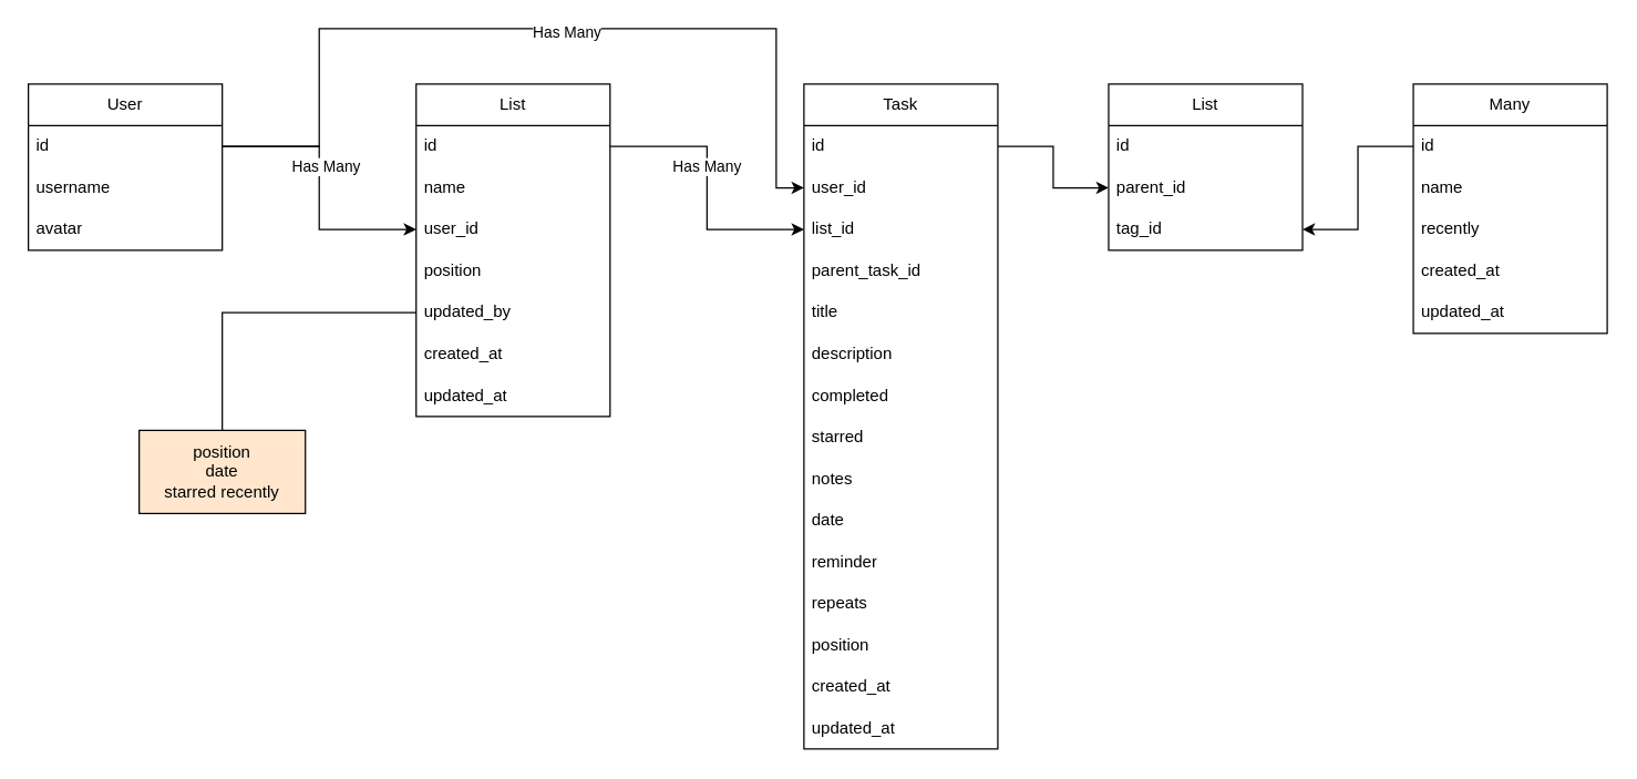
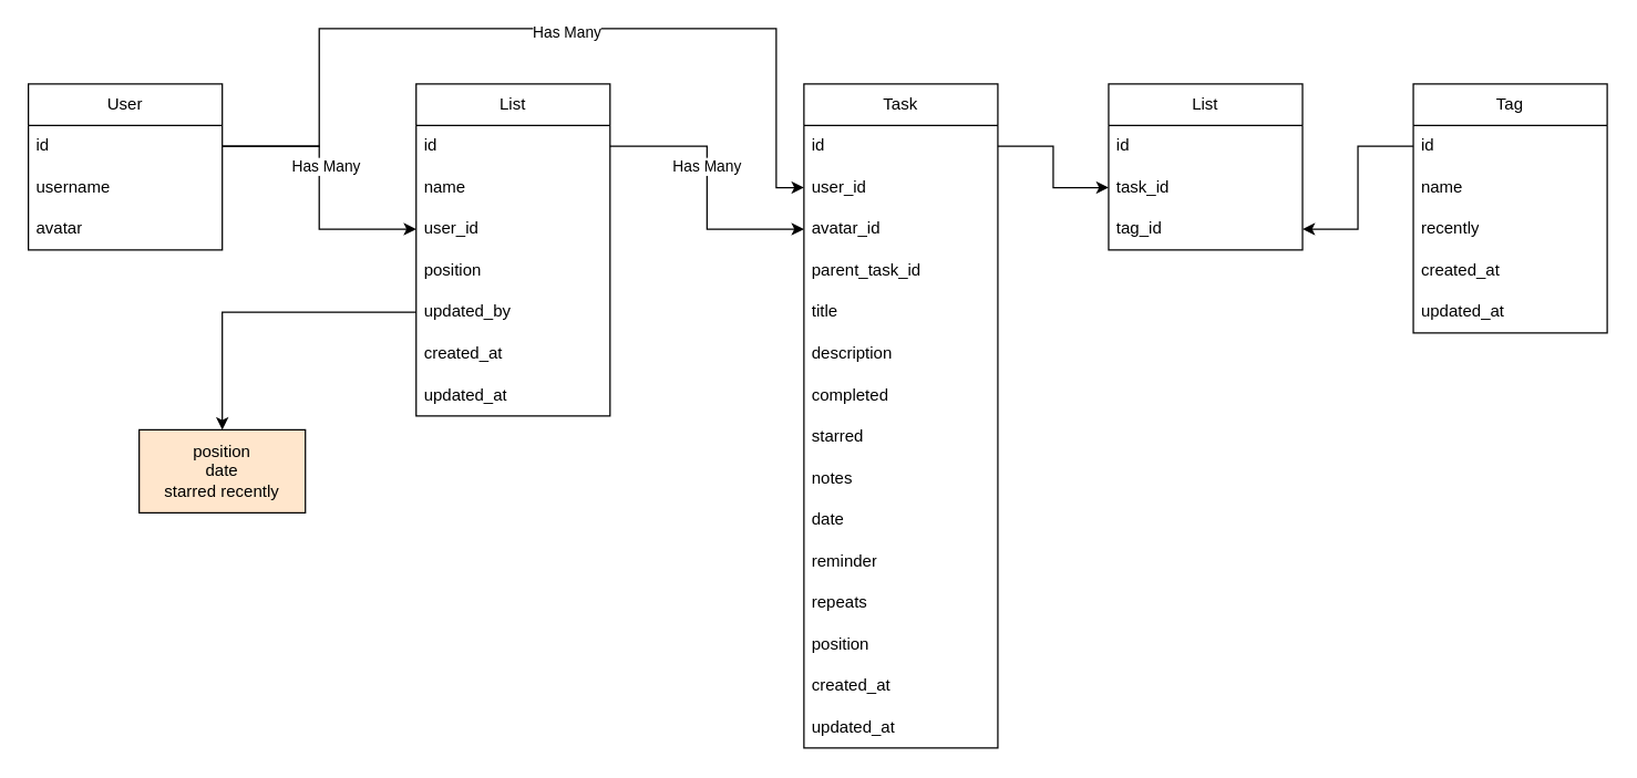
  <mxCell id="0" />
  <mxCell id="1" parent="0" />
  <mxCell id="2" value="User" style="swimlane;fontStyle=0;childLayout=stackLayout;horizontal=1;startSize=30;horizontalStack=0;resizeParent=1;resizeParentMax=0;resizeLast=0;collapsible=1;marginBottom=0;whiteSpace=wrap;html=1;" vertex="1" parent="1"><mxGeometry x="20" y="60" width="140" height="120" as="geometry" /></mxCell>
  <mxCell id="3" value="id" style="text;strokeColor=none;fillColor=none;align=left;verticalAlign=middle;spacingLeft=4;spacingRight=4;overflow=hidden;points=[[0,0.5],[1,0.5]];portConstraint=eastwest;rotatable=0;whiteSpace=wrap;html=1;" vertex="1" parent="2"><mxGeometry y="30" width="140" height="30" as="geometry" /></mxCell>
  <mxCell id="4" value="username" style="text;strokeColor=none;fillColor=none;align=left;verticalAlign=middle;spacingLeft=4;spacingRight=4;overflow=hidden;points=[[0,0.5],[1,0.5]];portConstraint=eastwest;rotatable=0;whiteSpace=wrap;html=1;" vertex="1" parent="2"><mxGeometry y="60" width="140" height="30" as="geometry" /></mxCell>
  <mxCell id="5" value="avatar" style="text;strokeColor=none;fillColor=none;align=left;verticalAlign=middle;spacingLeft=4;spacingRight=4;overflow=hidden;points=[[0,0.5],[1,0.5]];portConstraint=eastwest;rotatable=0;whiteSpace=wrap;html=1;" vertex="1" parent="2"><mxGeometry y="90" width="140" height="30" as="geometry" /></mxCell>
  <mxCell id="6" value="List" style="swimlane;fontStyle=0;childLayout=stackLayout;horizontal=1;startSize=30;horizontalStack=0;resizeParent=1;resizeParentMax=0;resizeLast=0;collapsible=1;marginBottom=0;whiteSpace=wrap;html=1;" vertex="1" parent="1"><mxGeometry x="300" y="60" width="140" height="240" as="geometry"><mxRectangle x="350" y="160" width="60" height="30" as="alternateBounds" /></mxGeometry></mxCell>
  <mxCell id="7" value="id&lt;span style=&quot;white-space: pre;&quot;&gt; &lt;/span&gt;" style="text;strokeColor=none;fillColor=none;align=left;verticalAlign=middle;spacingLeft=4;spacingRight=4;overflow=hidden;points=[[0,0.5],[1,0.5]];portConstraint=eastwest;rotatable=0;whiteSpace=wrap;html=1;" vertex="1" parent="6"><mxGeometry y="30" width="140" height="30" as="geometry" /></mxCell>
  <mxCell id="8" value="name" style="text;strokeColor=none;fillColor=none;align=left;verticalAlign=middle;spacingLeft=4;spacingRight=4;overflow=hidden;points=[[0,0.5],[1,0.5]];portConstraint=eastwest;rotatable=0;whiteSpace=wrap;html=1;" vertex="1" parent="6"><mxGeometry y="60" width="140" height="30" as="geometry" /></mxCell>
  <mxCell id="9" value="&lt;div&gt;user_id&lt;/div&gt;" style="text;strokeColor=none;fillColor=none;align=left;verticalAlign=middle;spacingLeft=4;spacingRight=4;overflow=hidden;points=[[0,0.5],[1,0.5]];portConstraint=eastwest;rotatable=0;whiteSpace=wrap;html=1;" vertex="1" parent="6"><mxGeometry y="90" width="140" height="30" as="geometry" /></mxCell>
  <mxCell id="10" value="&lt;div&gt;position&lt;/div&gt;" style="text;strokeColor=none;fillColor=none;align=left;verticalAlign=middle;spacingLeft=4;spacingRight=4;overflow=hidden;points=[[0,0.5],[1,0.5]];portConstraint=eastwest;rotatable=0;whiteSpace=wrap;html=1;" vertex="1" parent="6"><mxGeometry y="120" width="140" height="30" as="geometry" /></mxCell>
  <mxCell id="11" value="updated_by" style="text;strokeColor=none;fillColor=none;align=left;verticalAlign=middle;spacingLeft=4;spacingRight=4;overflow=hidden;points=[[0,0.5],[1,0.5]];portConstraint=eastwest;rotatable=0;whiteSpace=wrap;html=1;" vertex="1" parent="6"><mxGeometry y="150" width="140" height="30" as="geometry" /></mxCell>
  <mxCell id="12" value="&lt;div&gt;created_at&lt;/div&gt;" style="text;strokeColor=none;fillColor=none;align=left;verticalAlign=middle;spacingLeft=4;spacingRight=4;overflow=hidden;points=[[0,0.5],[1,0.5]];portConstraint=eastwest;rotatable=0;whiteSpace=wrap;html=1;" vertex="1" parent="6"><mxGeometry y="180" width="140" height="30" as="geometry" /></mxCell>
  <mxCell id="13" value="updated_at" style="text;strokeColor=none;fillColor=none;align=left;verticalAlign=middle;spacingLeft=4;spacingRight=4;overflow=hidden;points=[[0,0.5],[1,0.5]];portConstraint=eastwest;rotatable=0;whiteSpace=wrap;html=1;" vertex="1" parent="6"><mxGeometry y="210" width="140" height="30" as="geometry" /></mxCell>
  <mxCell id="14" value="Task" style="swimlane;fontStyle=0;childLayout=stackLayout;horizontal=1;startSize=30;horizontalStack=0;resizeParent=1;resizeParentMax=0;resizeLast=0;collapsible=1;marginBottom=0;whiteSpace=wrap;html=1;" vertex="1" parent="1"><mxGeometry x="580" y="60" width="140" height="480" as="geometry"><mxRectangle x="350" y="160" width="60" height="30" as="alternateBounds" /></mxGeometry></mxCell>
  <mxCell id="15" value="id&lt;span style=&quot;white-space: pre;&quot;&gt; &lt;/span&gt;" style="text;strokeColor=none;fillColor=none;align=left;verticalAlign=middle;spacingLeft=4;spacingRight=4;overflow=hidden;points=[[0,0.5],[1,0.5]];portConstraint=eastwest;rotatable=0;whiteSpace=wrap;html=1;" vertex="1" parent="14"><mxGeometry y="30" width="140" height="30" as="geometry" /></mxCell>
  <mxCell id="16" value="&lt;div&gt;user_id&lt;/div&gt;" style="text;strokeColor=none;fillColor=none;align=left;verticalAlign=middle;spacingLeft=4;spacingRight=4;overflow=hidden;points=[[0,0.5],[1,0.5]];portConstraint=eastwest;rotatable=0;whiteSpace=wrap;html=1;" vertex="1" parent="14"><mxGeometry y="60" width="140" height="30" as="geometry" /></mxCell>
- <mxCell id="17" value="list_id" style="text;strokeColor=none;fillColor=none;align=left;verticalAlign=middle;spacingLeft=4;spacingRight=4;overflow=hidden;points=[[0,0.5],[1,0.5]];portConstraint=eastwest;rotatable=0;whiteSpace=wrap;html=1;" vertex="1" parent="14"><mxGeometry y="90" width="140" height="30" as="geometry" /></mxCell>
+ <mxCell id="17" value="avatar_id" style="text;strokeColor=none;fillColor=none;align=left;verticalAlign=middle;spacingLeft=4;spacingRight=4;overflow=hidden;points=[[0,0.5],[1,0.5]];portConstraint=eastwest;rotatable=0;whiteSpace=wrap;html=1;" vertex="1" parent="14"><mxGeometry y="90" width="140" height="30" as="geometry" /></mxCell>
  <mxCell id="18" value="parent_task_id" style="text;strokeColor=none;fillColor=none;align=left;verticalAlign=middle;spacingLeft=4;spacingRight=4;overflow=hidden;points=[[0,0.5],[1,0.5]];portConstraint=eastwest;rotatable=0;whiteSpace=wrap;html=1;" vertex="1" parent="14"><mxGeometry y="120" width="140" height="30" as="geometry" /></mxCell>
  <mxCell id="19" value="title" style="text;strokeColor=none;fillColor=none;align=left;verticalAlign=middle;spacingLeft=4;spacingRight=4;overflow=hidden;points=[[0,0.5],[1,0.5]];portConstraint=eastwest;rotatable=0;whiteSpace=wrap;html=1;" vertex="1" parent="14"><mxGeometry y="150" width="140" height="30" as="geometry" /></mxCell>
  <mxCell id="20" value="description" style="text;strokeColor=none;fillColor=none;align=left;verticalAlign=middle;spacingLeft=4;spacingRight=4;overflow=hidden;points=[[0,0.5],[1,0.5]];portConstraint=eastwest;rotatable=0;whiteSpace=wrap;html=1;" vertex="1" parent="14"><mxGeometry y="180" width="140" height="30" as="geometry" /></mxCell>
  <mxCell id="21" value="completed" style="text;strokeColor=none;fillColor=none;align=left;verticalAlign=middle;spacingLeft=4;spacingRight=4;overflow=hidden;points=[[0,0.5],[1,0.5]];portConstraint=eastwest;rotatable=0;whiteSpace=wrap;html=1;" vertex="1" parent="14"><mxGeometry y="210" width="140" height="30" as="geometry" /></mxCell>
  <mxCell id="22" value="starred" style="text;strokeColor=none;fillColor=none;align=left;verticalAlign=middle;spacingLeft=4;spacingRight=4;overflow=hidden;points=[[0,0.5],[1,0.5]];portConstraint=eastwest;rotatable=0;whiteSpace=wrap;html=1;" vertex="1" parent="14"><mxGeometry y="240" width="140" height="30" as="geometry" /></mxCell>
  <mxCell id="23" value="notes" style="text;strokeColor=none;fillColor=none;align=left;verticalAlign=middle;spacingLeft=4;spacingRight=4;overflow=hidden;points=[[0,0.5],[1,0.5]];portConstraint=eastwest;rotatable=0;whiteSpace=wrap;html=1;" vertex="1" parent="14"><mxGeometry y="270" width="140" height="30" as="geometry" /></mxCell>
  <mxCell id="24" value="date" style="text;strokeColor=none;fillColor=none;align=left;verticalAlign=middle;spacingLeft=4;spacingRight=4;overflow=hidden;points=[[0,0.5],[1,0.5]];portConstraint=eastwest;rotatable=0;whiteSpace=wrap;html=1;" vertex="1" parent="14"><mxGeometry y="300" width="140" height="30" as="geometry" /></mxCell>
  <mxCell id="25" value="reminder" style="text;strokeColor=none;fillColor=none;align=left;verticalAlign=middle;spacingLeft=4;spacingRight=4;overflow=hidden;points=[[0,0.5],[1,0.5]];portConstraint=eastwest;rotatable=0;whiteSpace=wrap;html=1;" vertex="1" parent="14"><mxGeometry y="330" width="140" height="30" as="geometry" /></mxCell>
  <mxCell id="26" value="repeats" style="text;strokeColor=none;fillColor=none;align=left;verticalAlign=middle;spacingLeft=4;spacingRight=4;overflow=hidden;points=[[0,0.5],[1,0.5]];portConstraint=eastwest;rotatable=0;whiteSpace=wrap;html=1;" vertex="1" parent="14"><mxGeometry y="360" width="140" height="30" as="geometry" /></mxCell>
  <mxCell id="27" value="&lt;div&gt;position&lt;/div&gt;" style="text;strokeColor=none;fillColor=none;align=left;verticalAlign=middle;spacingLeft=4;spacingRight=4;overflow=hidden;points=[[0,0.5],[1,0.5]];portConstraint=eastwest;rotatable=0;whiteSpace=wrap;html=1;" vertex="1" parent="14"><mxGeometry y="390" width="140" height="30" as="geometry" /></mxCell>
  <mxCell id="28" value="&lt;div&gt;created_at&lt;/div&gt;" style="text;strokeColor=none;fillColor=none;align=left;verticalAlign=middle;spacingLeft=4;spacingRight=4;overflow=hidden;points=[[0,0.5],[1,0.5]];portConstraint=eastwest;rotatable=0;whiteSpace=wrap;html=1;" vertex="1" parent="14"><mxGeometry y="420" width="140" height="30" as="geometry" /></mxCell>
  <mxCell id="29" value="updated_at" style="text;strokeColor=none;fillColor=none;align=left;verticalAlign=middle;spacingLeft=4;spacingRight=4;overflow=hidden;points=[[0,0.5],[1,0.5]];portConstraint=eastwest;rotatable=0;whiteSpace=wrap;html=1;" vertex="1" parent="14"><mxGeometry y="450" width="140" height="30" as="geometry" /></mxCell>
  <mxCell id="30" value="&lt;div&gt;position&lt;/div&gt;&lt;div&gt;date&lt;/div&gt;&lt;div&gt;starred recently&lt;br&gt;&lt;/div&gt;" style="rounded=0;whiteSpace=wrap;html=1;fillColor=#ffe6cc;" vertex="1" parent="1"><mxGeometry x="100" y="310" width="120" height="60" as="geometry" /></mxCell>
- <mxCell id="31" style="edgeStyle=orthogonalEdgeStyle;rounded=0;orthogonalLoop=1;jettySize=auto;html=1;endArrow=none;" edge="1" parent="1" source="11" target="30"><mxGeometry relative="1" as="geometry"><mxPoint x="160" y="340" as="targetPoint" /></mxGeometry></mxCell>
+ <mxCell id="31" style="edgeStyle=orthogonalEdgeStyle;rounded=0;orthogonalLoop=1;jettySize=auto;html=1;" edge="1" parent="1" source="11" target="30"><mxGeometry relative="1" as="geometry"><mxPoint x="160" y="340" as="targetPoint" /></mxGeometry></mxCell>
  <mxCell id="32" style="edgeStyle=orthogonalEdgeStyle;rounded=0;orthogonalLoop=1;jettySize=auto;html=1;exitX=1;exitY=0.5;exitDx=0;exitDy=0;" edge="1" parent="1" source="3" target="9"><mxGeometry relative="1" as="geometry" /></mxCell>
  <mxCell id="33" value="Has Many" style="edgeLabel;html=1;align=center;verticalAlign=middle;resizable=0;points=[];" vertex="1" connectable="0" parent="32"><mxGeometry x="-0.16" y="4" relative="1" as="geometry"><mxPoint as="offset" /></mxGeometry></mxCell>
  <mxCell id="34" style="edgeStyle=orthogonalEdgeStyle;rounded=0;orthogonalLoop=1;jettySize=auto;html=1;exitX=1;exitY=0.5;exitDx=0;exitDy=0;" edge="1" parent="1" source="3" target="16"><mxGeometry relative="1" as="geometry"><Array as="points"><mxPoint x="230" y="105" /><mxPoint x="230" y="20" /><mxPoint x="560" y="20" /><mxPoint x="560" y="135" /></Array></mxGeometry></mxCell>
  <mxCell id="35" value="Has Many" style="edgeLabel;html=1;align=center;verticalAlign=middle;resizable=0;points=[];" vertex="1" connectable="0" parent="34"><mxGeometry x="0.074" y="-2" relative="1" as="geometry"><mxPoint as="offset" /></mxGeometry></mxCell>
  <mxCell id="36" style="edgeStyle=orthogonalEdgeStyle;rounded=0;orthogonalLoop=1;jettySize=auto;html=1;exitX=1;exitY=0.5;exitDx=0;exitDy=0;" edge="1" parent="1" source="7" target="17"><mxGeometry relative="1" as="geometry" /></mxCell>
  <mxCell id="37" value="Has Many" style="edgeLabel;html=1;align=center;verticalAlign=middle;resizable=0;points=[];" vertex="1" connectable="0" parent="36"><mxGeometry x="-0.165" y="-1" relative="1" as="geometry"><mxPoint as="offset" /></mxGeometry></mxCell>
- <mxCell id="38" value="Many" style="swimlane;fontStyle=0;childLayout=stackLayout;horizontal=1;startSize=30;horizontalStack=0;resizeParent=1;resizeParentMax=0;resizeLast=0;collapsible=1;marginBottom=0;whiteSpace=wrap;html=1;" vertex="1" parent="1"><mxGeometry x="1020" y="60" width="140" height="180" as="geometry" /></mxCell>
+ <mxCell id="38" value="Tag" style="swimlane;fontStyle=0;childLayout=stackLayout;horizontal=1;startSize=30;horizontalStack=0;resizeParent=1;resizeParentMax=0;resizeLast=0;collapsible=1;marginBottom=0;whiteSpace=wrap;html=1;" vertex="1" parent="1"><mxGeometry x="1020" y="60" width="140" height="180" as="geometry" /></mxCell>
  <mxCell id="39" value="id" style="text;strokeColor=none;fillColor=none;align=left;verticalAlign=middle;spacingLeft=4;spacingRight=4;overflow=hidden;points=[[0,0.5],[1,0.5]];portConstraint=eastwest;rotatable=0;whiteSpace=wrap;html=1;" vertex="1" parent="38"><mxGeometry y="30" width="140" height="30" as="geometry" /></mxCell>
  <mxCell id="40" value="name" style="text;strokeColor=none;fillColor=none;align=left;verticalAlign=middle;spacingLeft=4;spacingRight=4;overflow=hidden;points=[[0,0.5],[1,0.5]];portConstraint=eastwest;rotatable=0;whiteSpace=wrap;html=1;" vertex="1" parent="38"><mxGeometry y="60" width="140" height="30" as="geometry" /></mxCell>
  <mxCell id="41" value="recently" style="text;strokeColor=none;fillColor=none;align=left;verticalAlign=middle;spacingLeft=4;spacingRight=4;overflow=hidden;points=[[0,0.5],[1,0.5]];portConstraint=eastwest;rotatable=0;whiteSpace=wrap;html=1;" vertex="1" parent="38"><mxGeometry y="90" width="140" height="30" as="geometry" /></mxCell>
  <mxCell id="42" value="&lt;div&gt;created_at&lt;/div&gt;" style="text;strokeColor=none;fillColor=none;align=left;verticalAlign=middle;spacingLeft=4;spacingRight=4;overflow=hidden;points=[[0,0.5],[1,0.5]];portConstraint=eastwest;rotatable=0;whiteSpace=wrap;html=1;" vertex="1" parent="38"><mxGeometry y="120" width="140" height="30" as="geometry" /></mxCell>
  <mxCell id="43" value="updated_at" style="text;strokeColor=none;fillColor=none;align=left;verticalAlign=middle;spacingLeft=4;spacingRight=4;overflow=hidden;points=[[0,0.5],[1,0.5]];portConstraint=eastwest;rotatable=0;whiteSpace=wrap;html=1;" vertex="1" parent="38"><mxGeometry y="150" width="140" height="30" as="geometry" /></mxCell>
  <mxCell id="44" value="List" style="swimlane;fontStyle=0;childLayout=stackLayout;horizontal=1;startSize=30;horizontalStack=0;resizeParent=1;resizeParentMax=0;resizeLast=0;collapsible=1;marginBottom=0;whiteSpace=wrap;html=1;" vertex="1" parent="1"><mxGeometry x="800" y="60" width="140" height="120" as="geometry" /></mxCell>
  <mxCell id="45" value="id" style="text;strokeColor=none;fillColor=none;align=left;verticalAlign=middle;spacingLeft=4;spacingRight=4;overflow=hidden;points=[[0,0.5],[1,0.5]];portConstraint=eastwest;rotatable=0;whiteSpace=wrap;html=1;" vertex="1" parent="44"><mxGeometry y="30" width="140" height="30" as="geometry" /></mxCell>
- <mxCell id="46" value="parent_id" style="text;strokeColor=none;fillColor=none;align=left;verticalAlign=middle;spacingLeft=4;spacingRight=4;overflow=hidden;points=[[0,0.5],[1,0.5]];portConstraint=eastwest;rotatable=0;whiteSpace=wrap;html=1;" vertex="1" parent="44"><mxGeometry y="60" width="140" height="30" as="geometry" /></mxCell>
+ <mxCell id="46" value="task_id" style="text;strokeColor=none;fillColor=none;align=left;verticalAlign=middle;spacingLeft=4;spacingRight=4;overflow=hidden;points=[[0,0.5],[1,0.5]];portConstraint=eastwest;rotatable=0;whiteSpace=wrap;html=1;" vertex="1" parent="44"><mxGeometry y="60" width="140" height="30" as="geometry" /></mxCell>
  <mxCell id="47" value="tag_id" style="text;strokeColor=none;fillColor=none;align=left;verticalAlign=middle;spacingLeft=4;spacingRight=4;overflow=hidden;points=[[0,0.5],[1,0.5]];portConstraint=eastwest;rotatable=0;whiteSpace=wrap;html=1;" vertex="1" parent="44"><mxGeometry y="90" width="140" height="30" as="geometry" /></mxCell>
  <mxCell id="48" style="edgeStyle=orthogonalEdgeStyle;rounded=0;orthogonalLoop=1;jettySize=auto;html=1;exitX=1;exitY=0.5;exitDx=0;exitDy=0;" edge="1" parent="1" source="15" target="46"><mxGeometry relative="1" as="geometry" /></mxCell>
  <mxCell id="49" style="edgeStyle=orthogonalEdgeStyle;rounded=0;orthogonalLoop=1;jettySize=auto;html=1;exitX=0;exitY=0.5;exitDx=0;exitDy=0;" edge="1" parent="1" source="39" target="47"><mxGeometry relative="1" as="geometry" /></mxCell>
